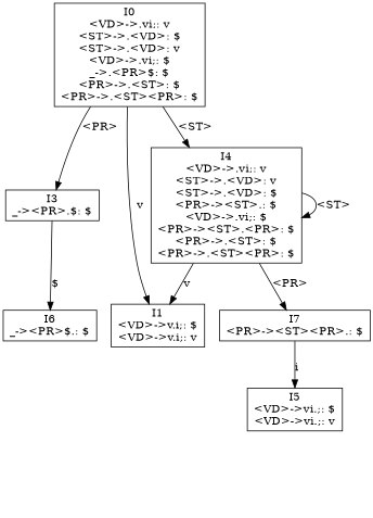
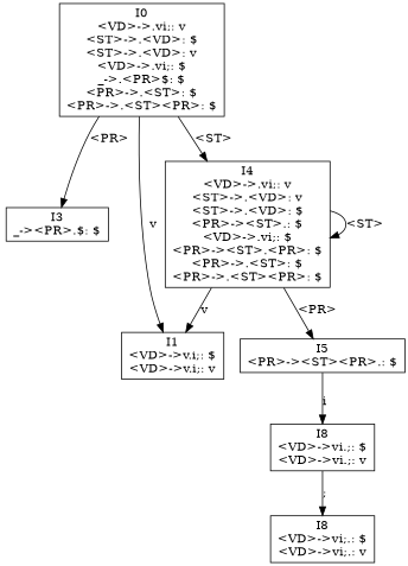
  digraph {
    node [shape=box]
    n1 [label="I0\n<VD>->.vi;: v\n<ST>->.<VD>: $\n<ST>->.<VD>: v\n<VD>->.vi;: $\n_->.<PR>$: $\n<PR>->.<ST>: $\n<PR>->.<ST><PR>: $"]
    n2 [label="I1\n<VD>->v.i;: $\n<VD>->v.i;: v"]
    n3 [label="I3\n_-><PR>.$: $"]
    n4 [label="I4\n<VD>->.vi;: v\n<ST>->.<VD>: v\n<ST>->.<VD>: $\n<PR>-><ST>.: $\n<VD>->.vi;: $\n<PR>-><ST>.<PR>: $\n<PR>->.<ST>: $\n<PR>->.<ST><PR>: $"]
-   n5 [label="I6\n_-><PR>$.: $"]
-   n6 [label="I7\n<PR>-><ST><PR>.: $"]
-   n7 [label="I5\n<VD>->vi.;: $\n<VD>->vi.;: v"]
+   n6 [label="I5\n<PR>-><ST><PR>.: $"]
+   n7 [label="I8\n<VD>->vi.;: $\n<VD>->vi.;: v"]
+   n8 [label="I8\n<VD>->vi;.: $\n<VD>->vi;.: v"]
    n1 -> n2 [label=v]
    n1 -> n3 [label="<PR>"]
    n1 -> n4 [label="<ST>"]
-   n3 -> n5 [label="$"]
    n4 -> n2 [label=v]
    n4 -> n4 [label="<ST>"]
    n4 -> n6 [label="<PR>"]
    n6 -> n7 [label=i]
+   n7 -> n8 [label=";"]
  }
